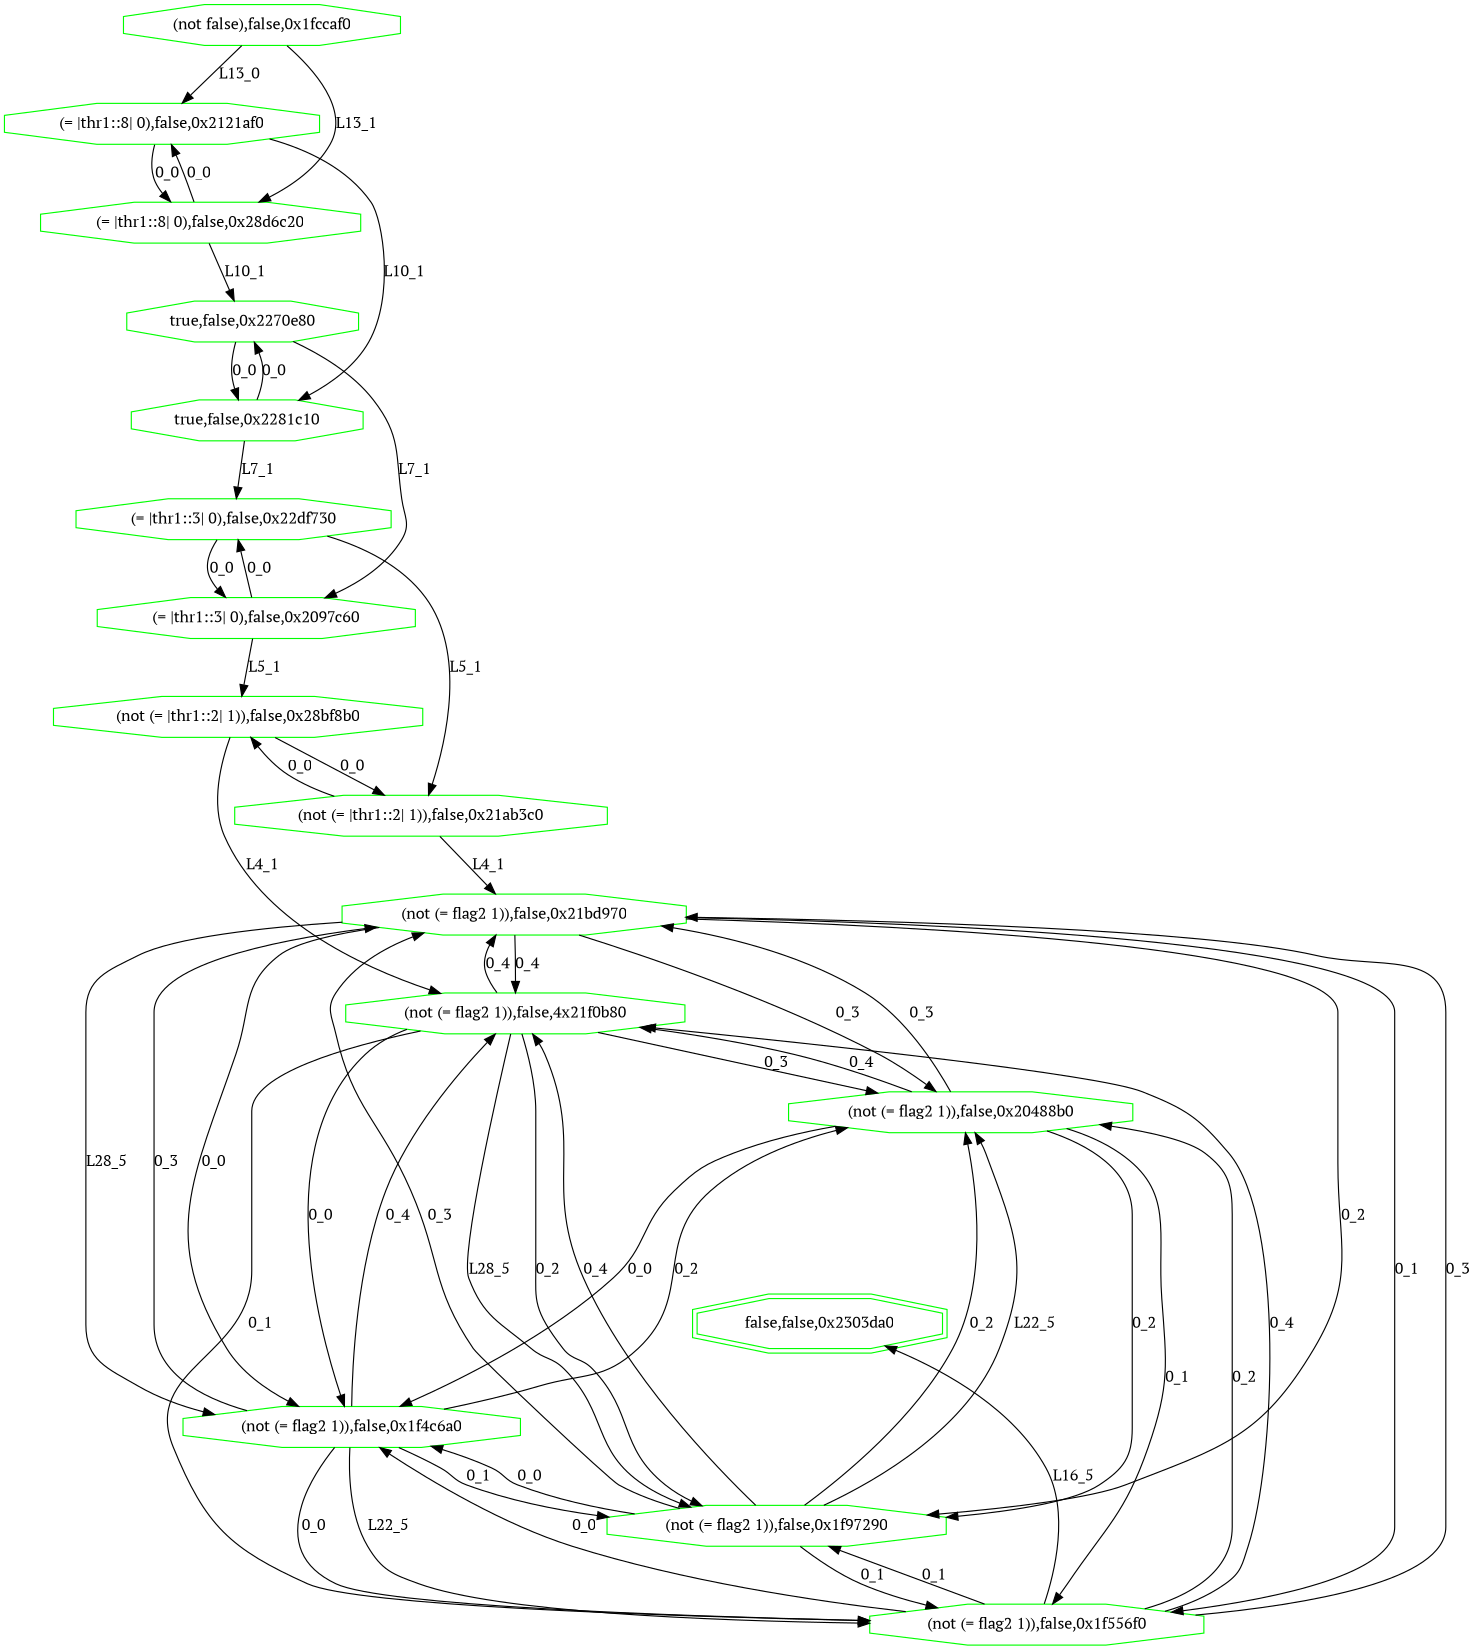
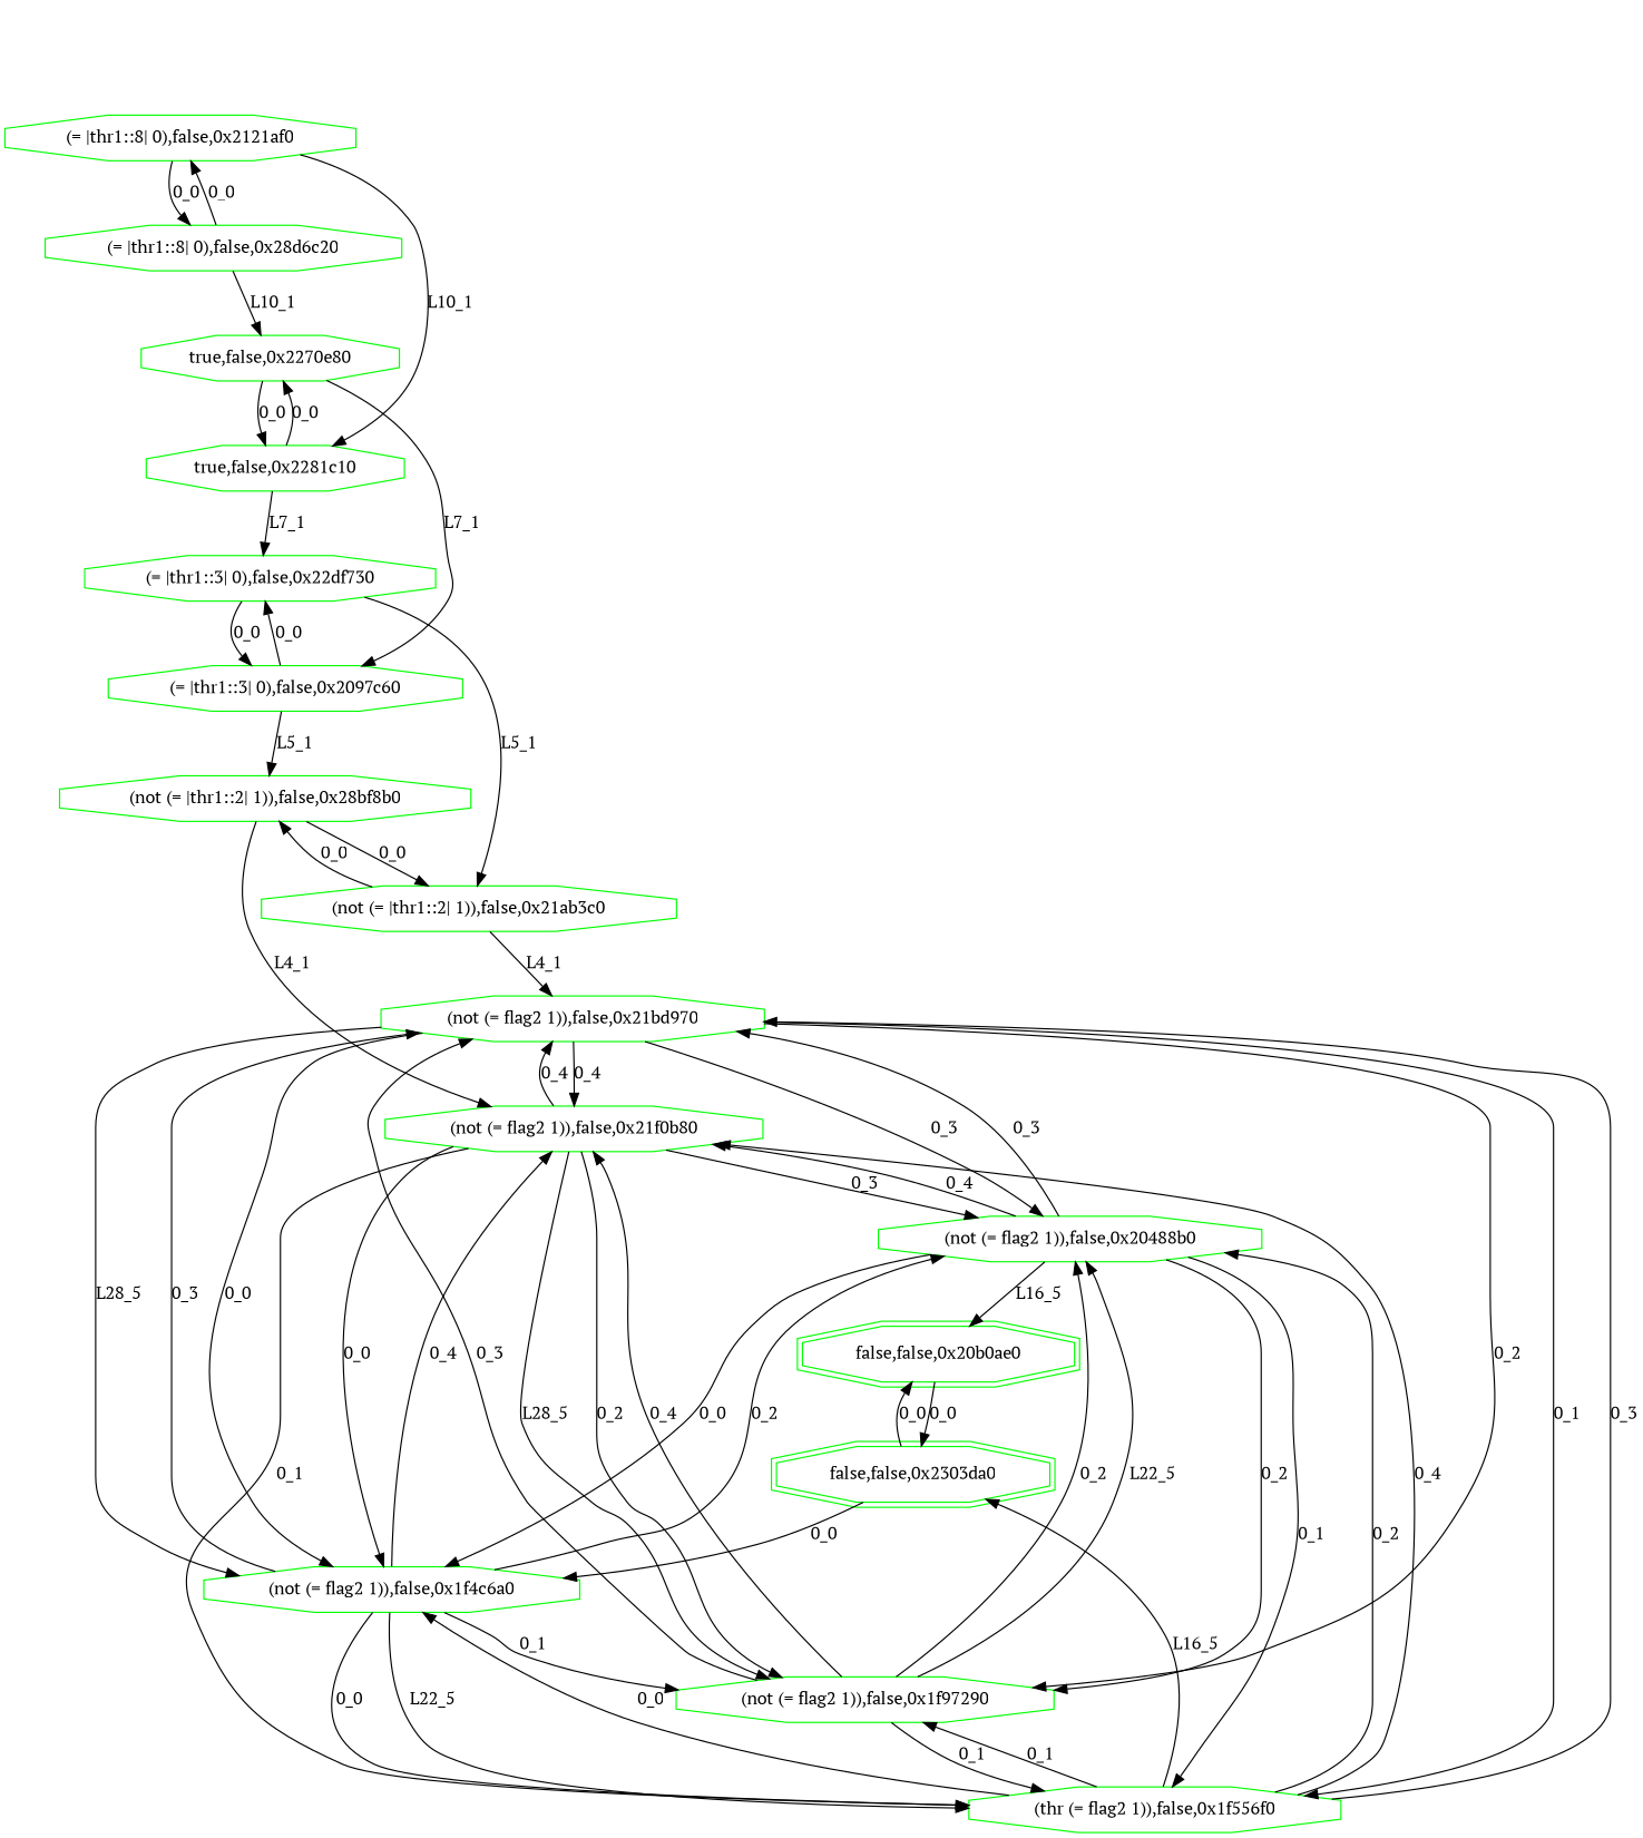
  digraph {
    fontname="PT Serif"
    node [color=green fontname="PT Serif" shape=octagon]
    edge [fontname="PT Serif"]
-   n1 [label="(not false),false,0x1fccaf0"]
    n2 [label="(= |thr1::8| 0),false,0x2121af0"]
    n3 [label="(= |thr1::8| 0),false,0x28d6c20"]
    n4 [label="true,false,0x2281c10"]
    n5 [label="true,false,0x2270e80"]
    n6 [label="(= |thr1::3| 0),false,0x22df730"]
    n7 [label="(= |thr1::3| 0),false,0x2097c60"]
    n8 [label="(not (= |thr1::2| 1)),false,0x28bf8b0"]
    n9 [label="(not (= |thr1::2| 1)),false,0x21ab3c0"]
    n10 [label="(not (= flag2 1)),false,0x21bd970"]
-   n11 [label="(not (= flag2 1)),false,4x21f0b80"]
+   n11 [label="(not (= flag2 1)),false,0x21f0b80"]
    n12 [label="(not (= flag2 1)),false,0x1f4c6a0"]
-   n13 [label="(not (= flag2 1)),false,0x1f556f0"]
+   n13 [label="(thr (= flag2 1)),false,0x1f556f0"]
    n14 [label="(not (= flag2 1)),false,0x1f97290"]
    n15 [label="(not (= flag2 1)),false,0x20488b0"]
    n16 [label="false,false,0x2303da0" shape=doubleoctagon]
-   n1 -> n2 [label=L13_0]
-   n1 -> n3 [label=L13_1]
+   n17 [label="false,false,0x20b0ae0" shape=doubleoctagon]
    n2 -> n3 [label="0_0"]
    n2 -> n4 [label=L10_1]
    n3 -> n2 [label="0_0"]
    n3 -> n5 [label=L10_1]
    n4 -> n5 [label="0_0"]
    n4 -> n6 [label=L7_1]
    n5 -> n4 [label="0_0"]
    n5 -> n7 [label=L7_1]
    n6 -> n7 [label="0_0"]
    n6 -> n9 [label=L5_1]
    n7 -> n6 [label="0_0"]
    n7 -> n8 [label=L5_1]
    n8 -> n9 [label="0_0"]
    n8 -> n11 [label=L4_1]
    n9 -> n8 [label="0_0"]
    n9 -> n10 [label=L4_1]
    n10 -> n11 [label="0_4"]
    n10 -> n12 [label="0_0"]
    n10 -> n12 [label=L28_5]
    n10 -> n13 [label="0_1"]
    n10 -> n14 [label="0_2"]
    n10 -> n15 [label="0_3"]
    n11 -> n10 [label="0_4"]
    n11 -> n12 [label="0_0"]
    n11 -> n13 [label="0_1"]
    n11 -> n14 [label="0_2"]
    n11 -> n14 [label=L28_5]
    n11 -> n15 [label="0_3"]
    n12 -> n10 [label="0_3"]
    n12 -> n11 [label="0_4"]
    n12 -> n13 [label="0_0"]
    n12 -> n13 [label=L22_5]
    n12 -> n14 [label="0_1"]
    n12 -> n15 [label="0_2"]
    n13 -> n10 [label="0_3"]
    n13 -> n11 [label="0_4"]
    n13 -> n12 [label="0_0"]
    n13 -> n14 [label="0_1"]
    n13 -> n15 [label="0_2"]
    n13 -> n16 [label=L16_5]
    n14 -> n10 [label="0_3"]
    n14 -> n11 [label="0_4"]
-   n14 -> n12 [label="0_0"]
+   n16 -> n12 [label="0_0"]
    n14 -> n13 [label="0_1"]
    n14 -> n15 [label="0_2"]
    n14 -> n15 [label=L22_5]
    n15 -> n10 [label="0_3"]
    n15 -> n11 [label="0_4"]
    n15 -> n12 [label="0_0"]
    n15 -> n13 [label="0_1"]
    n15 -> n14 [label="0_2"]
+   n15 -> n17 [label=L16_5]
+   n16 -> n17 [label="0_0"]
+   n17 -> n16 [label="0_0"]
  }
